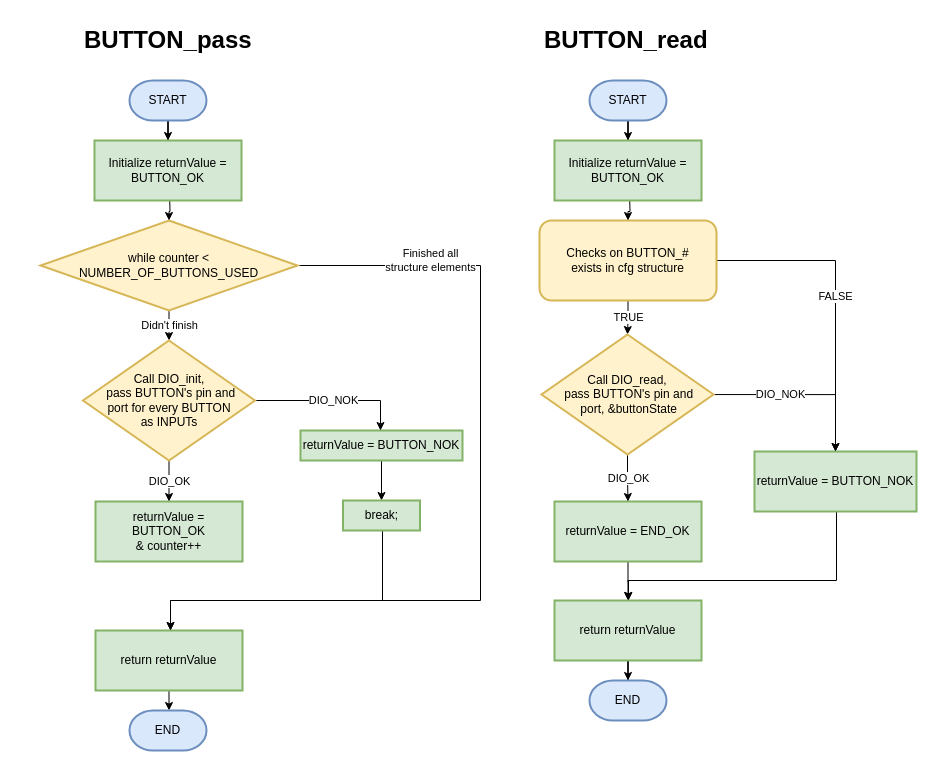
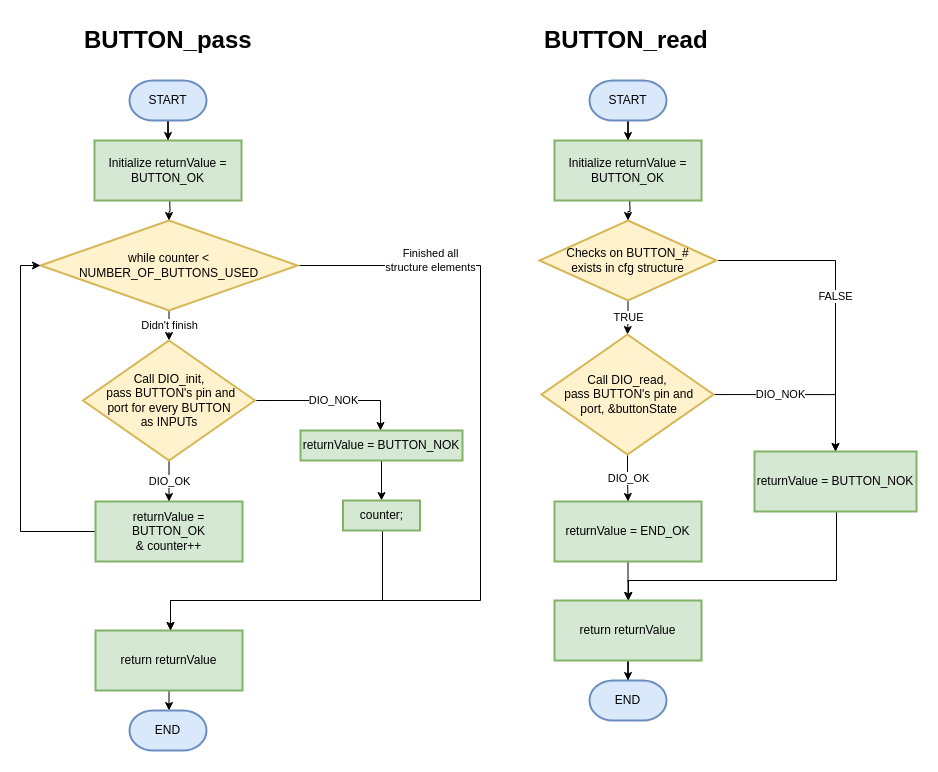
  <mxCell id="0" />
  <mxCell id="1" parent="0" />
  <mxCell id="2" value="" style="edgeStyle=orthogonalEdgeStyle;rounded=0;orthogonalLoop=1;jettySize=auto;html=1;" edge="1" parent="1" source="3" target="8"><mxGeometry relative="1" as="geometry" /></mxCell>
  <mxCell id="3" value="START" style="strokeWidth=2;html=1;shape=mxgraph.flowchart.terminator;whiteSpace=wrap;fillColor=#dae8fc;strokeColor=#6c8ebf;fontFamily=Helvetica;" vertex="1" parent="1"><mxGeometry x="589" y="80" width="77" height="40" as="geometry" /></mxCell>
  <mxCell id="4" value="FALSE" style="edgeStyle=orthogonalEdgeStyle;rounded=0;orthogonalLoop=1;jettySize=auto;html=1;" edge="1" parent="1" source="6" target="16"><mxGeometry relative="1" as="geometry" /></mxCell>
  <mxCell id="5" value="TRUE" style="edgeStyle=orthogonalEdgeStyle;rounded=0;orthogonalLoop=1;jettySize=auto;html=1;" edge="1" parent="1" source="6" target="34"><mxGeometry relative="1" as="geometry" /></mxCell>
- <mxCell id="6" value="Checks on BUTTON_#&lt;br&gt;exists in cfg structure" style="whiteSpace=wrap;html=1;fillColor=#fff2cc;strokeColor=#d6b656;strokeWidth=2;fontFamily=Helvetica;rounded=1;" vertex="1" parent="1"><mxGeometry x="539" y="220" width="177" height="80" as="geometry" /></mxCell>
+ <mxCell id="6" value="Checks on BUTTON_#&lt;br&gt;exists in cfg structure" style="rhombus;whiteSpace=wrap;html=1;fillColor=#fff2cc;strokeColor=#d6b656;strokeWidth=2;fontFamily=Helvetica;" vertex="1" parent="1"><mxGeometry x="539" y="220" width="177" height="80" as="geometry" /></mxCell>
  <mxCell id="7" value="" style="edgeStyle=orthogonalEdgeStyle;rounded=0;orthogonalLoop=1;jettySize=auto;html=1;" edge="1" parent="1" target="6"><mxGeometry relative="1" as="geometry"><mxPoint x="629" y="190" as="sourcePoint" /></mxGeometry></mxCell>
  <mxCell id="8" value="Initialize returnValue = BUTTON_OK" style="whiteSpace=wrap;html=1;fillColor=#d5e8d4;strokeColor=#82b366;strokeWidth=2;fontFamily=Helvetica;" vertex="1" parent="1"><mxGeometry x="554" y="140" width="147" height="60" as="geometry" /></mxCell>
  <mxCell id="9" value="&lt;h1&gt;BUTTON_read&lt;/h1&gt;" style="text;html=1;strokeColor=none;fillColor=none;spacing=5;spacingTop=-20;whiteSpace=wrap;overflow=hidden;rounded=0;" vertex="1" parent="1"><mxGeometry x="539" y="20" width="187" height="40" as="geometry" /></mxCell>
  <mxCell id="10" value="" style="edgeStyle=orthogonalEdgeStyle;rounded=0;orthogonalLoop=1;jettySize=auto;html=1;" edge="1" parent="1" source="11" target="13"><mxGeometry relative="1" as="geometry" /></mxCell>
  <mxCell id="11" value="returnValue = END_OK" style="whiteSpace=wrap;html=1;fillColor=#d5e8d4;strokeColor=#82b366;strokeWidth=2;fontFamily=Helvetica;" vertex="1" parent="1"><mxGeometry x="554" y="501" width="147" height="60" as="geometry" /></mxCell>
  <mxCell id="12" value="" style="edgeStyle=orthogonalEdgeStyle;rounded=0;orthogonalLoop=1;jettySize=auto;html=1;" edge="1" parent="1" source="13" target="14"><mxGeometry relative="1" as="geometry" /></mxCell>
  <mxCell id="13" value="return returnValue" style="whiteSpace=wrap;html=1;fillColor=#d5e8d4;strokeColor=#82b366;strokeWidth=2;fontFamily=Helvetica;" vertex="1" parent="1"><mxGeometry x="554" y="600" width="147" height="60" as="geometry" /></mxCell>
  <mxCell id="14" value="END" style="strokeWidth=2;html=1;shape=mxgraph.flowchart.terminator;whiteSpace=wrap;fillColor=#dae8fc;strokeColor=#6c8ebf;fontFamily=Helvetica;" vertex="1" parent="1"><mxGeometry x="589" y="680" width="77" height="40" as="geometry" /></mxCell>
  <mxCell id="15" style="edgeStyle=orthogonalEdgeStyle;rounded=0;orthogonalLoop=1;jettySize=auto;html=1;" edge="1" parent="1"><mxGeometry relative="1" as="geometry"><mxPoint x="836" y="511" as="sourcePoint" /><mxPoint x="628" y="600" as="targetPoint" /><Array as="points"><mxPoint x="836" y="580" /><mxPoint x="628" y="580" /></Array></mxGeometry></mxCell>
  <mxCell id="16" value="returnValue = BUTTON_NOK" style="whiteSpace=wrap;html=1;fillColor=#d5e8d4;strokeColor=#82b366;strokeWidth=2;" vertex="1" parent="1"><mxGeometry x="754" y="451" width="162" height="60" as="geometry" /></mxCell>
  <mxCell id="17" value="" style="edgeStyle=orthogonalEdgeStyle;rounded=0;orthogonalLoop=1;jettySize=auto;html=1;" edge="1" parent="1" source="18" target="23"><mxGeometry relative="1" as="geometry" /></mxCell>
  <mxCell id="18" value="START" style="strokeWidth=2;html=1;shape=mxgraph.flowchart.terminator;whiteSpace=wrap;fillColor=#dae8fc;strokeColor=#6c8ebf;fontFamily=Helvetica;" vertex="1" parent="1"><mxGeometry x="129" y="80" width="77" height="40" as="geometry" /></mxCell>
  <mxCell id="19" value="Didn't finish" style="edgeStyle=orthogonalEdgeStyle;rounded=0;orthogonalLoop=1;jettySize=auto;html=1;" edge="1" parent="1" source="21" target="37"><mxGeometry relative="1" as="geometry" /></mxCell>
  <mxCell id="20" value="Finished all&lt;br&gt;structure elements" style="edgeStyle=orthogonalEdgeStyle;rounded=0;orthogonalLoop=1;jettySize=auto;html=1;" edge="1" parent="1" source="21" target="28"><mxGeometry x="-0.692" y="5" relative="1" as="geometry"><Array as="points"><mxPoint x="480" y="265" /><mxPoint x="480" y="600" /><mxPoint x="170" y="600" /></Array><mxPoint x="1" as="offset" /></mxGeometry></mxCell>
  <mxCell id="21" value="while counter &amp;lt; &lt;br&gt;NUMBER_OF_BUTTONS_USED" style="rhombus;whiteSpace=wrap;html=1;fillColor=#fff2cc;strokeColor=#d6b656;strokeWidth=2;fontFamily=Helvetica;" vertex="1" parent="1"><mxGeometry x="40" y="220" width="257" height="90" as="geometry" /></mxCell>
  <mxCell id="22" value="" style="edgeStyle=orthogonalEdgeStyle;rounded=0;orthogonalLoop=1;jettySize=auto;html=1;" edge="1" parent="1" target="21"><mxGeometry relative="1" as="geometry"><mxPoint x="169" y="190" as="sourcePoint" /></mxGeometry></mxCell>
  <mxCell id="23" value="Initialize returnValue = BUTTON_OK" style="whiteSpace=wrap;html=1;fillColor=#d5e8d4;strokeColor=#82b366;strokeWidth=2;fontFamily=Helvetica;" vertex="1" parent="1"><mxGeometry x="94" y="140" width="147" height="60" as="geometry" /></mxCell>
  <mxCell id="24" value="&lt;h1&gt;BUTTON_pass&lt;/h1&gt;" style="text;html=1;strokeColor=none;fillColor=none;spacing=5;spacingTop=-20;whiteSpace=wrap;overflow=hidden;rounded=0;" vertex="1" parent="1"><mxGeometry x="79" y="20" width="187" height="40" as="geometry" /></mxCell>
+ <mxCell id="25" style="edgeStyle=orthogonalEdgeStyle;rounded=0;orthogonalLoop=1;jettySize=auto;html=1;entryX=0;entryY=0.5;entryDx=0;entryDy=0;" edge="1" parent="1" source="26" target="21"><mxGeometry relative="1" as="geometry"><Array as="points"><mxPoint x="20" y="531" /><mxPoint x="20" y="265" /></Array></mxGeometry></mxCell>
  <mxCell id="26" value="returnValue = BUTTON_OK&lt;br&gt;&amp;amp; counter++" style="whiteSpace=wrap;html=1;fillColor=#d5e8d4;strokeColor=#82b366;strokeWidth=2;fontFamily=Helvetica;" vertex="1" parent="1"><mxGeometry x="95" y="501" width="147" height="60" as="geometry" /></mxCell>
  <mxCell id="27" value="" style="edgeStyle=orthogonalEdgeStyle;rounded=0;orthogonalLoop=1;jettySize=auto;html=1;" edge="1" parent="1" source="28"><mxGeometry relative="1" as="geometry"><mxPoint x="168.526" y="710" as="targetPoint" /></mxGeometry></mxCell>
  <mxCell id="28" value="return returnValue" style="whiteSpace=wrap;html=1;fillColor=#d5e8d4;strokeColor=#82b366;strokeWidth=2;fontFamily=Helvetica;" vertex="1" parent="1"><mxGeometry x="95" y="630" width="147" height="60" as="geometry" /></mxCell>
  <mxCell id="29" value="END" style="strokeWidth=2;html=1;shape=mxgraph.flowchart.terminator;whiteSpace=wrap;fillColor=#dae8fc;strokeColor=#6c8ebf;fontFamily=Helvetica;" vertex="1" parent="1"><mxGeometry x="129" y="710" width="77" height="40" as="geometry" /></mxCell>
  <mxCell id="30" value="" style="edgeStyle=orthogonalEdgeStyle;rounded=0;orthogonalLoop=1;jettySize=auto;html=1;" edge="1" parent="1" source="31" target="39"><mxGeometry relative="1" as="geometry" /></mxCell>
  <mxCell id="31" value="returnValue = BUTTON_NOK" style="whiteSpace=wrap;html=1;fillColor=#d5e8d4;strokeColor=#82b366;strokeWidth=2;" vertex="1" parent="1"><mxGeometry x="300" y="430" width="162" height="30" as="geometry" /></mxCell>
  <mxCell id="32" value="DIO_OK" style="edgeStyle=orthogonalEdgeStyle;rounded=0;orthogonalLoop=1;jettySize=auto;html=1;" edge="1" parent="1" source="34" target="11"><mxGeometry relative="1" as="geometry" /></mxCell>
  <mxCell id="33" value="DIO_NOK&lt;br&gt;" style="edgeStyle=orthogonalEdgeStyle;rounded=0;orthogonalLoop=1;jettySize=auto;html=1;" edge="1" parent="1" target="16"><mxGeometry x="-0.236" relative="1" as="geometry"><mxPoint x="710.925" y="394.053" as="sourcePoint" /><mxPoint x="835" y="451" as="targetPoint" /><Array as="points"><mxPoint x="835" y="394" /></Array><mxPoint as="offset" /></mxGeometry></mxCell>
  <mxCell id="34" value="Call DIO_read,&lt;br&gt;&amp;nbsp;pass BUTTON's pin and&lt;br&gt;&amp;nbsp;port, &amp;amp;buttonState" style="rhombus;whiteSpace=wrap;html=1;fillColor=#fff2cc;strokeColor=#d6b656;strokeWidth=2;" vertex="1" parent="1"><mxGeometry x="541" y="334" width="172" height="120" as="geometry" /></mxCell>
  <mxCell id="35" value="DIO_OK" style="edgeStyle=orthogonalEdgeStyle;rounded=0;orthogonalLoop=1;jettySize=auto;html=1;" edge="1" parent="1" source="37" target="26"><mxGeometry relative="1" as="geometry" /></mxCell>
  <mxCell id="36" value="DIO_NOK" style="edgeStyle=orthogonalEdgeStyle;rounded=0;orthogonalLoop=1;jettySize=auto;html=1;" edge="1" parent="1" source="37" target="31"><mxGeometry relative="1" as="geometry"><Array as="points"><mxPoint x="380" y="400" /></Array></mxGeometry></mxCell>
  <mxCell id="37" value="Call DIO_init,&lt;br&gt;&amp;nbsp;pass BUTTON's pin&amp;nbsp;and &lt;br&gt;port for every BUTTON&lt;br&gt;as INPUTs" style="rhombus;whiteSpace=wrap;html=1;fillColor=#fff2cc;strokeColor=#d6b656;strokeWidth=2;" vertex="1" parent="1"><mxGeometry x="82.5" y="340" width="172" height="120" as="geometry" /></mxCell>
  <mxCell id="38" style="edgeStyle=orthogonalEdgeStyle;rounded=0;orthogonalLoop=1;jettySize=auto;html=1;" edge="1" parent="1" source="39" target="28"><mxGeometry relative="1" as="geometry"><Array as="points"><mxPoint x="382" y="600" /><mxPoint x="170" y="600" /></Array></mxGeometry></mxCell>
- <mxCell id="39" value="break;" style="whiteSpace=wrap;html=1;fillColor=#d5e8d4;strokeColor=#82b366;strokeWidth=2;" vertex="1" parent="1"><mxGeometry x="342.5" y="500" width="77" height="30" as="geometry" /></mxCell>
+ <mxCell id="39" value="counter;" style="whiteSpace=wrap;html=1;fillColor=#d5e8d4;strokeColor=#82b366;strokeWidth=2;" vertex="1" parent="1"><mxGeometry x="342.5" y="500" width="77" height="30" as="geometry" /></mxCell>
